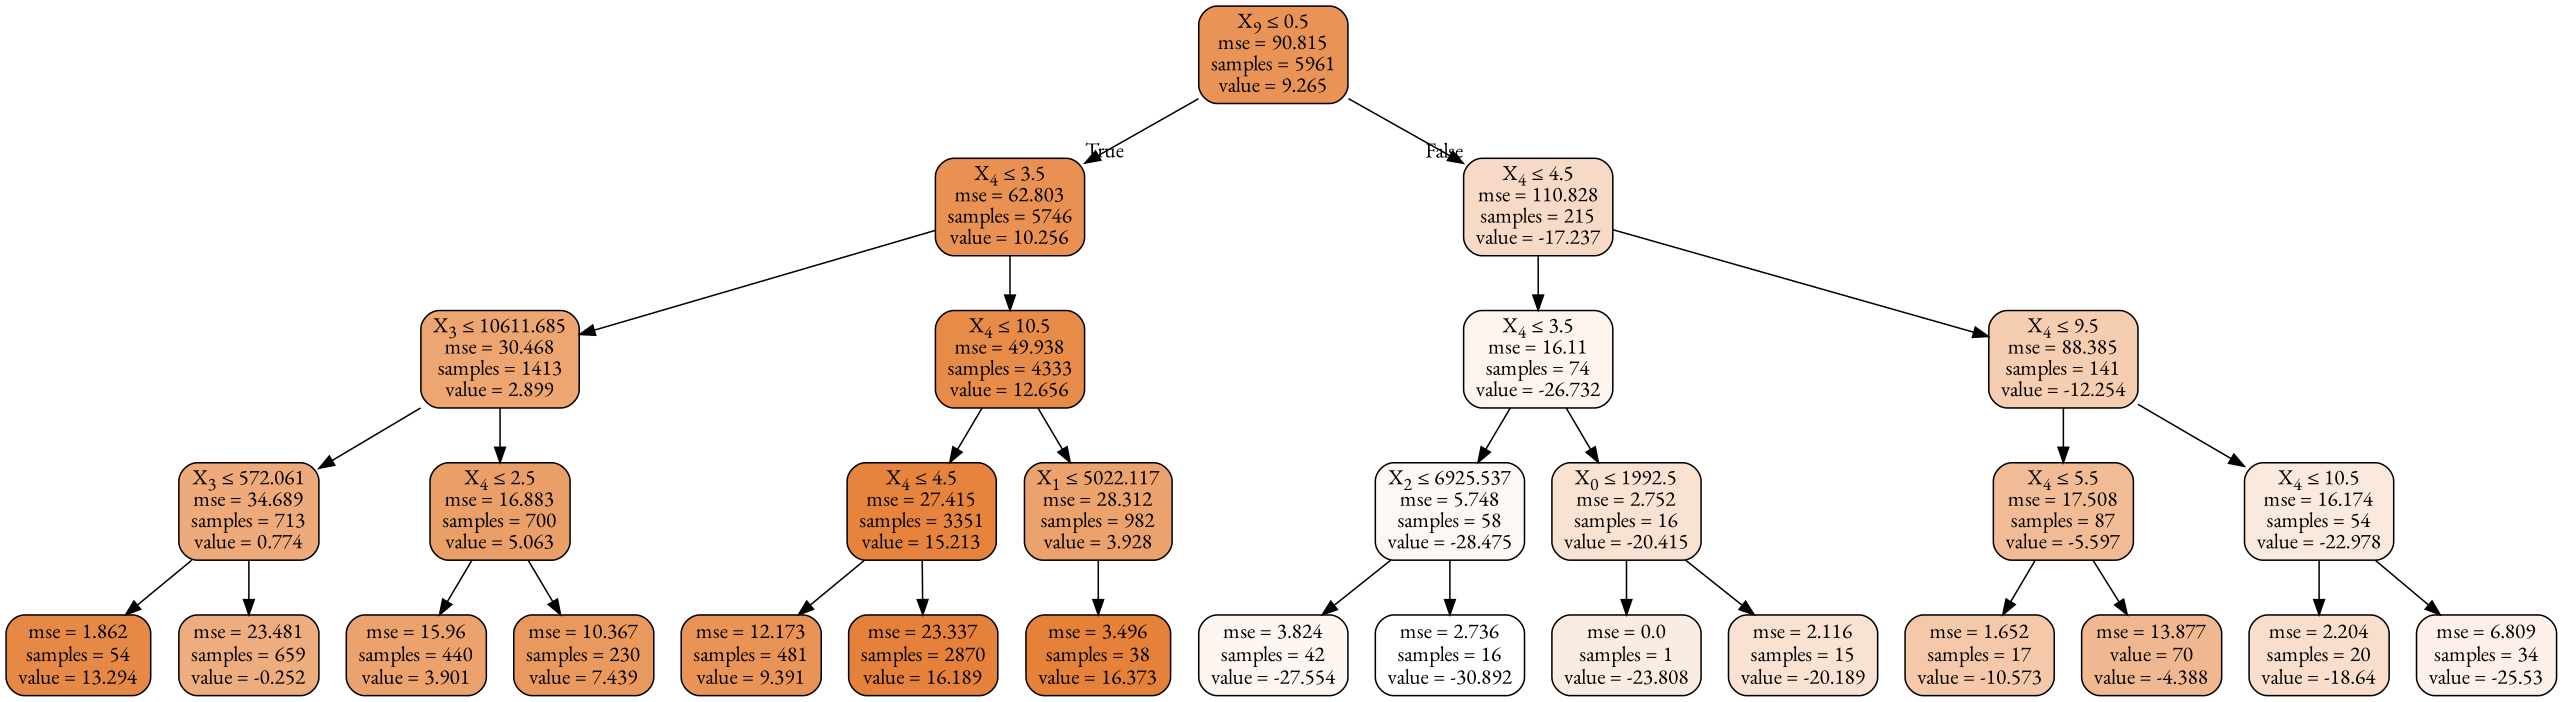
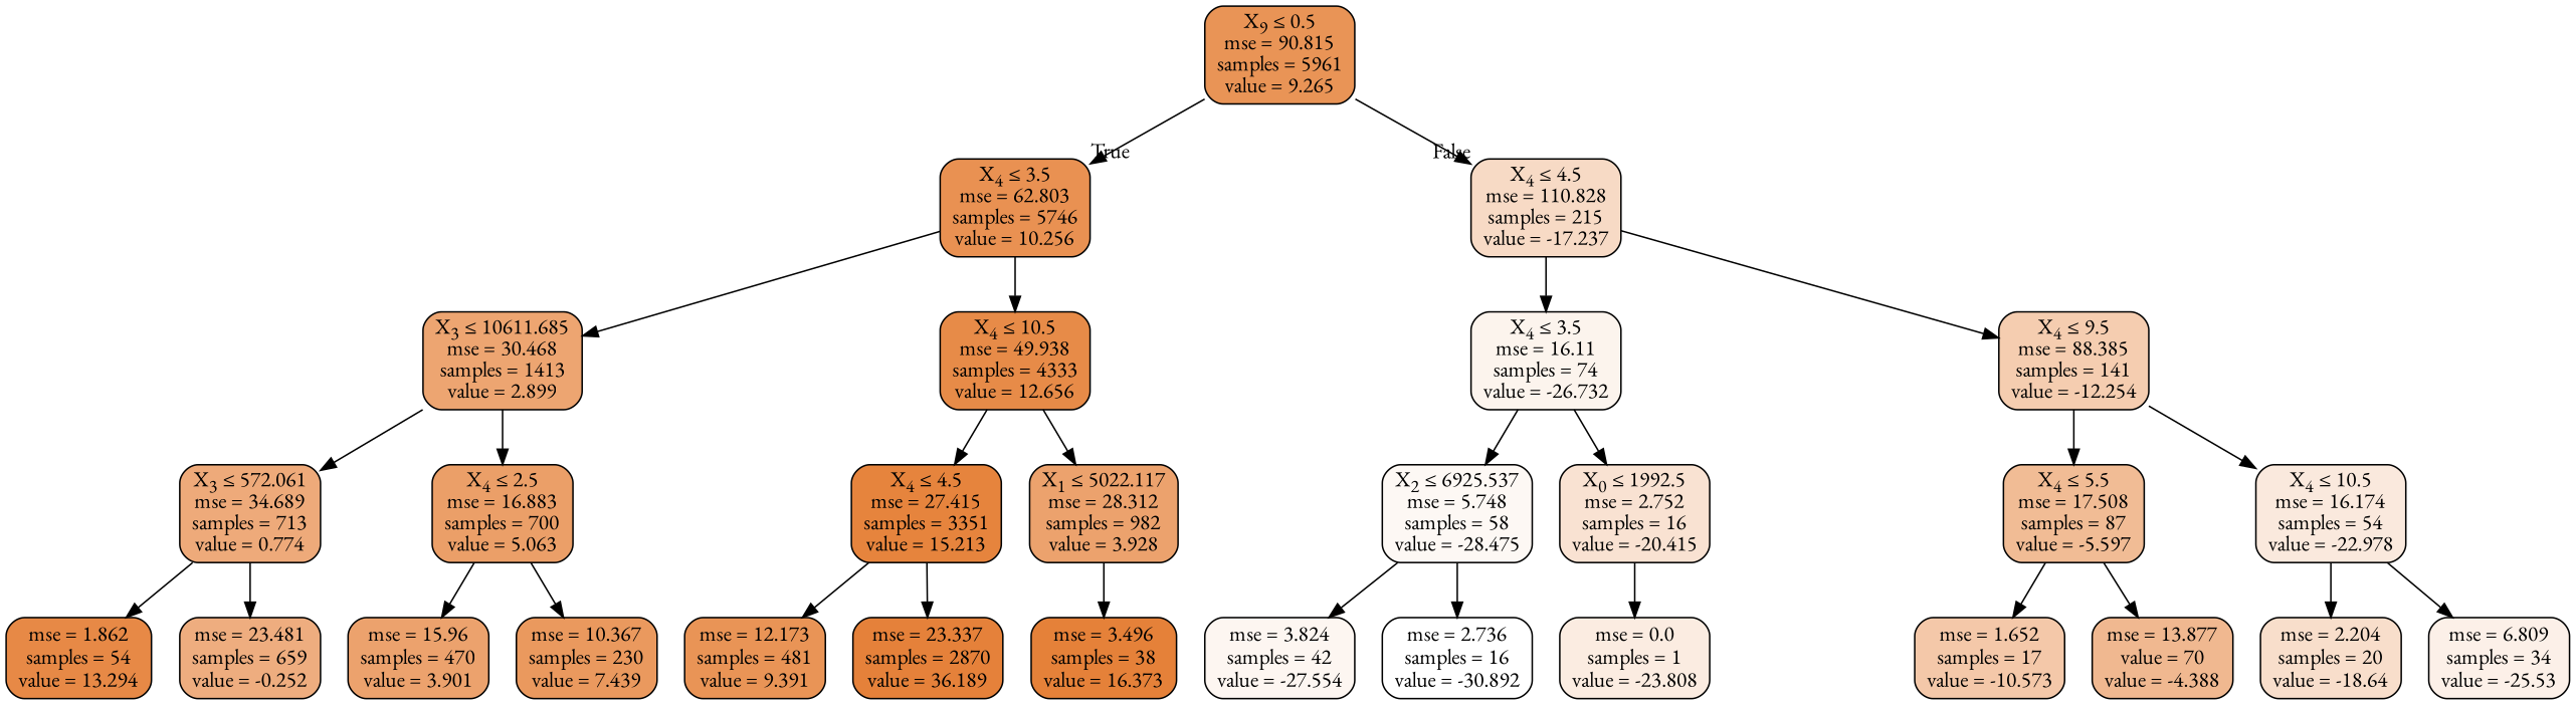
  digraph {
    fontname="EB Garamond"
    node [color=black fillcolor="#e58139d9" fontname="EB Garamond" shape=box style="filled, rounded"]
    edge [fontname="EB Garamond"]
    n1 [label=<X<SUB>9</SUB> &le; 0.5<br/>mse = 90.815<br/>samples = 5961<br/>value = 9.265>]
    n2 [fillcolor="#e58139de" label=<X<SUB>4</SUB> &le; 3.5<br/>mse = 62.803<br/>samples = 5746<br/>value = 10.256>]
    n3 [fillcolor="#e581394a" label=<X<SUB>4</SUB> &le; 4.5<br/>mse = 110.828<br/>samples = 215<br/>value = -17.237>]
    n4 [fillcolor="#e58139b6" label=<X<SUB>3</SUB> &le; 10611.685<br/>mse = 30.468<br/>samples = 1413<br/>value = 2.899>]
    n5 [fillcolor="#e58139eb" label=<X<SUB>4</SUB> &le; 10.5<br/>mse = 49.938<br/>samples = 4333<br/>value = 12.656>]
    n6 [fillcolor="#e5813916" label=<X<SUB>4</SUB> &le; 3.5<br/>mse = 16.11<br/>samples = 74<br/>value = -26.732>]
    n7 [fillcolor="#e5813965" label=<X<SUB>4</SUB> &le; 9.5<br/>mse = 88.385<br/>samples = 141<br/>value = -12.254>]
    n8 [fillcolor="#e58139ab" label=<X<SUB>3</SUB> &le; 572.061<br/>mse = 34.689<br/>samples = 713<br/>value = 0.774>]
    n9 [fillcolor="#e58139c2" label=<X<SUB>4</SUB> &le; 2.5<br/>mse = 16.883<br/>samples = 700<br/>value = 5.063>]
    n10 [fillcolor="#e58139f9" label=<X<SUB>4</SUB> &le; 4.5<br/>mse = 27.415<br/>samples = 3351<br/>value = 15.213>]
    n11 [fillcolor="#e58139bc" label=<X<SUB>1</SUB> &le; 5022.117<br/>mse = 28.312<br/>samples = 982<br/>value = 3.928>]
    n12 [fillcolor="#e58139ee" label=<mse = 1.862<br/>samples = 54<br/>value = 13.294>]
    n13 [fillcolor="#e58139a5" label=<mse = 23.481<br/>samples = 659<br/>value = -0.252>]
-   n14 [fillcolor="#e58139bc" label=<mse = 15.96<br/>samples = 440<br/>value = 3.901>]
+   n14 [fillcolor="#e58139bc" label=<mse = 15.96<br/>samples = 470<br/>value = 3.901>]
    n15 [fillcolor="#e58139cf" label=<mse = 10.367<br/>samples = 230<br/>value = 7.439>]
    n16 [label=<mse = 12.173<br/>samples = 481<br/>value = 9.391>]
-   n17 [fillcolor="#e58139fe" label=<mse = 23.337<br/>samples = 2870<br/>value = 16.189>]
+   n17 [fillcolor="#e58139fe" label=<mse = 23.337<br/>samples = 2870<br/>value = 36.189>]
    n18 [fillcolor="#e58139ff" label=<mse = 3.496<br/>samples = 38<br/>value = 16.373>]
    n19 [fillcolor="#e581390d" label=<X<SUB>2</SUB> &le; 6925.537<br/>mse = 5.748<br/>samples = 58<br/>value = -28.475>]
    n20 [fillcolor="#e5813939" label=<X<SUB>0</SUB> &le; 1992.5<br/>mse = 2.752<br/>samples = 16<br/>value = -20.415>]
    n21 [fillcolor="#e5813988" label=<X<SUB>4</SUB> &le; 5.5<br/>mse = 17.508<br/>samples = 87<br/>value = -5.597>]
    n22 [fillcolor="#e581392b" label=<X<SUB>4</SUB> &le; 10.5<br/>mse = 16.174<br/>samples = 54<br/>value = -22.978>]
    n23 [fillcolor="#e5813912" label=<mse = 3.824<br/>samples = 42<br/>value = -27.554>]
    n24 [fillcolor="#e5813900" label=<mse = 2.736<br/>samples = 16<br/>value = -30.892>]
    n25 [fillcolor="#e5813926" label=<mse = 0.0<br/>samples = 1<br/>value = -23.808>]
-   n26 [fillcolor="#e581393a" label=<mse = 2.116<br/>samples = 15<br/>value = -20.189>]
    n27 [fillcolor="#e581396e" label=<mse = 1.652<br/>samples = 17<br/>value = -10.573>]
    n28 [fillcolor="#e581398f" label=<mse = 13.877<br/>value = 70<br/>value = -4.388>]
    n29 [fillcolor="#e5813942" label=<mse = 2.204<br/>samples = 20<br/>value = -18.64>]
    n30 [fillcolor="#e581391d" label=<mse = 6.809<br/>samples = 34<br/>value = -25.53>]
    n1 -> n2 [headlabel=True labelangle=45 labeldistance=2.5]
    n1 -> n3 [headlabel=False labelangle=-45 labeldistance=2.5]
    n2 -> n4
    n2 -> n5
    n3 -> n6
    n3 -> n7
    n4 -> n8
    n4 -> n9
    n5 -> n10
    n5 -> n11
    n6 -> n19
    n6 -> n20
    n7 -> n21
    n7 -> n22
    n8 -> n12
    n8 -> n13
    n9 -> n14
    n9 -> n15
    n10 -> n16
    n10 -> n17
    n11 -> n18
    n19 -> n23
    n19 -> n24
    n20 -> n25
-   n20 -> n26
    n21 -> n27
    n21 -> n28
    n22 -> n29
    n22 -> n30
  }
